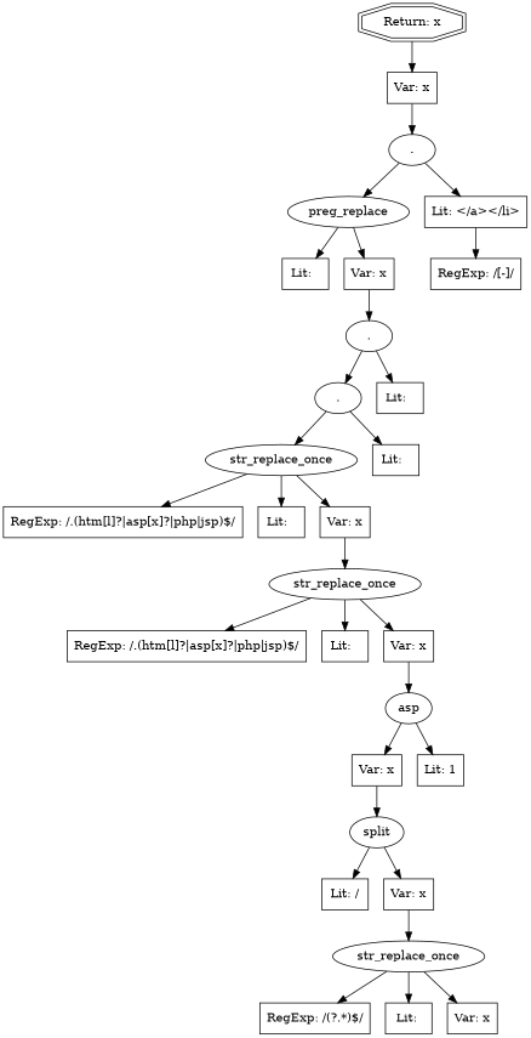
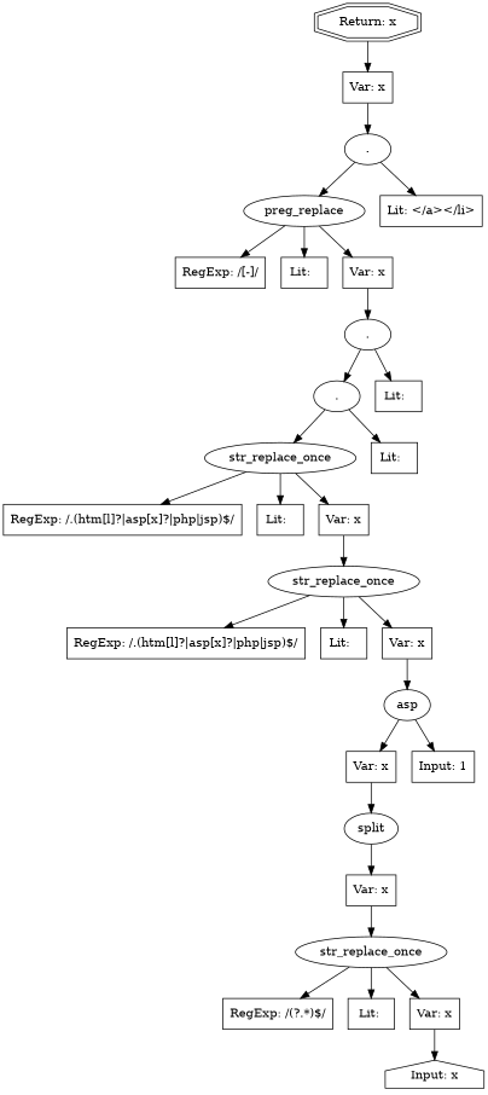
  digraph {
    node [shape=box]
+   n1 [label="Input: x" shape=house]
    n2 [label=str_replace_once shape=ellipse]
    n3 [label="RegExp: /(\?.*)$/"]
    n4 [label="Lit: "]
    n5 [label="Var: x"]
    n6 [label=split shape=ellipse]
-   n7 [label="Lit: /"]
    n8 [label="Var: x"]
    n9 [label=asp shape=ellipse]
    n10 [label="Var: x"]
-   n11 [label="Lit: 1"]
+   n11 [label="Input: 1"]
    n12 [label=str_replace_once shape=ellipse]
    n13 [label="RegExp: /\.(htm[l]?|asp[x]?|php|jsp)$/"]
    n14 [label="Lit:  "]
    n15 [label="Var: x"]
    n16 [label=str_replace_once shape=ellipse]
    n17 [label="RegExp: /\.(htm[l]?|asp[x]?|php|jsp)$/"]
    n18 [label="Lit:  "]
    n19 [label="Var: x"]
    n20 [label="." shape=ellipse]
    n21 [label="Lit:  "]
    n22 [label="." shape=ellipse]
    n23 [label="Lit:  "]
    n24 [label=preg_replace shape=ellipse]
    n25 [label="RegExp: /[-]/"]
    n26 [label="Lit:  "]
    n27 [label="Var: x"]
    n28 [label="." shape=ellipse]
    n29 [label="Lit: </a></li>"]
    n30 [label="Var: x"]
    n31 [label="Return: x" shape=doubleoctagon]
    n2 -> n3
    n2 -> n4
    n2 -> n5
-   n6 -> n7
+   n5 -> n1
    n6 -> n8
    n8 -> n2
    n9 -> n10
    n9 -> n11
    n10 -> n6
    n12 -> n13
    n12 -> n14
    n12 -> n15
    n15 -> n9
    n16 -> n17
    n16 -> n18
    n16 -> n19
    n19 -> n12
    n20 -> n16
    n20 -> n21
    n22 -> n20
    n22 -> n23
-   n29 -> n25
+   n24 -> n25
    n24 -> n26
    n24 -> n27
    n27 -> n22
    n28 -> n24
    n28 -> n29
    n30 -> n28
    n31 -> n30
  }
